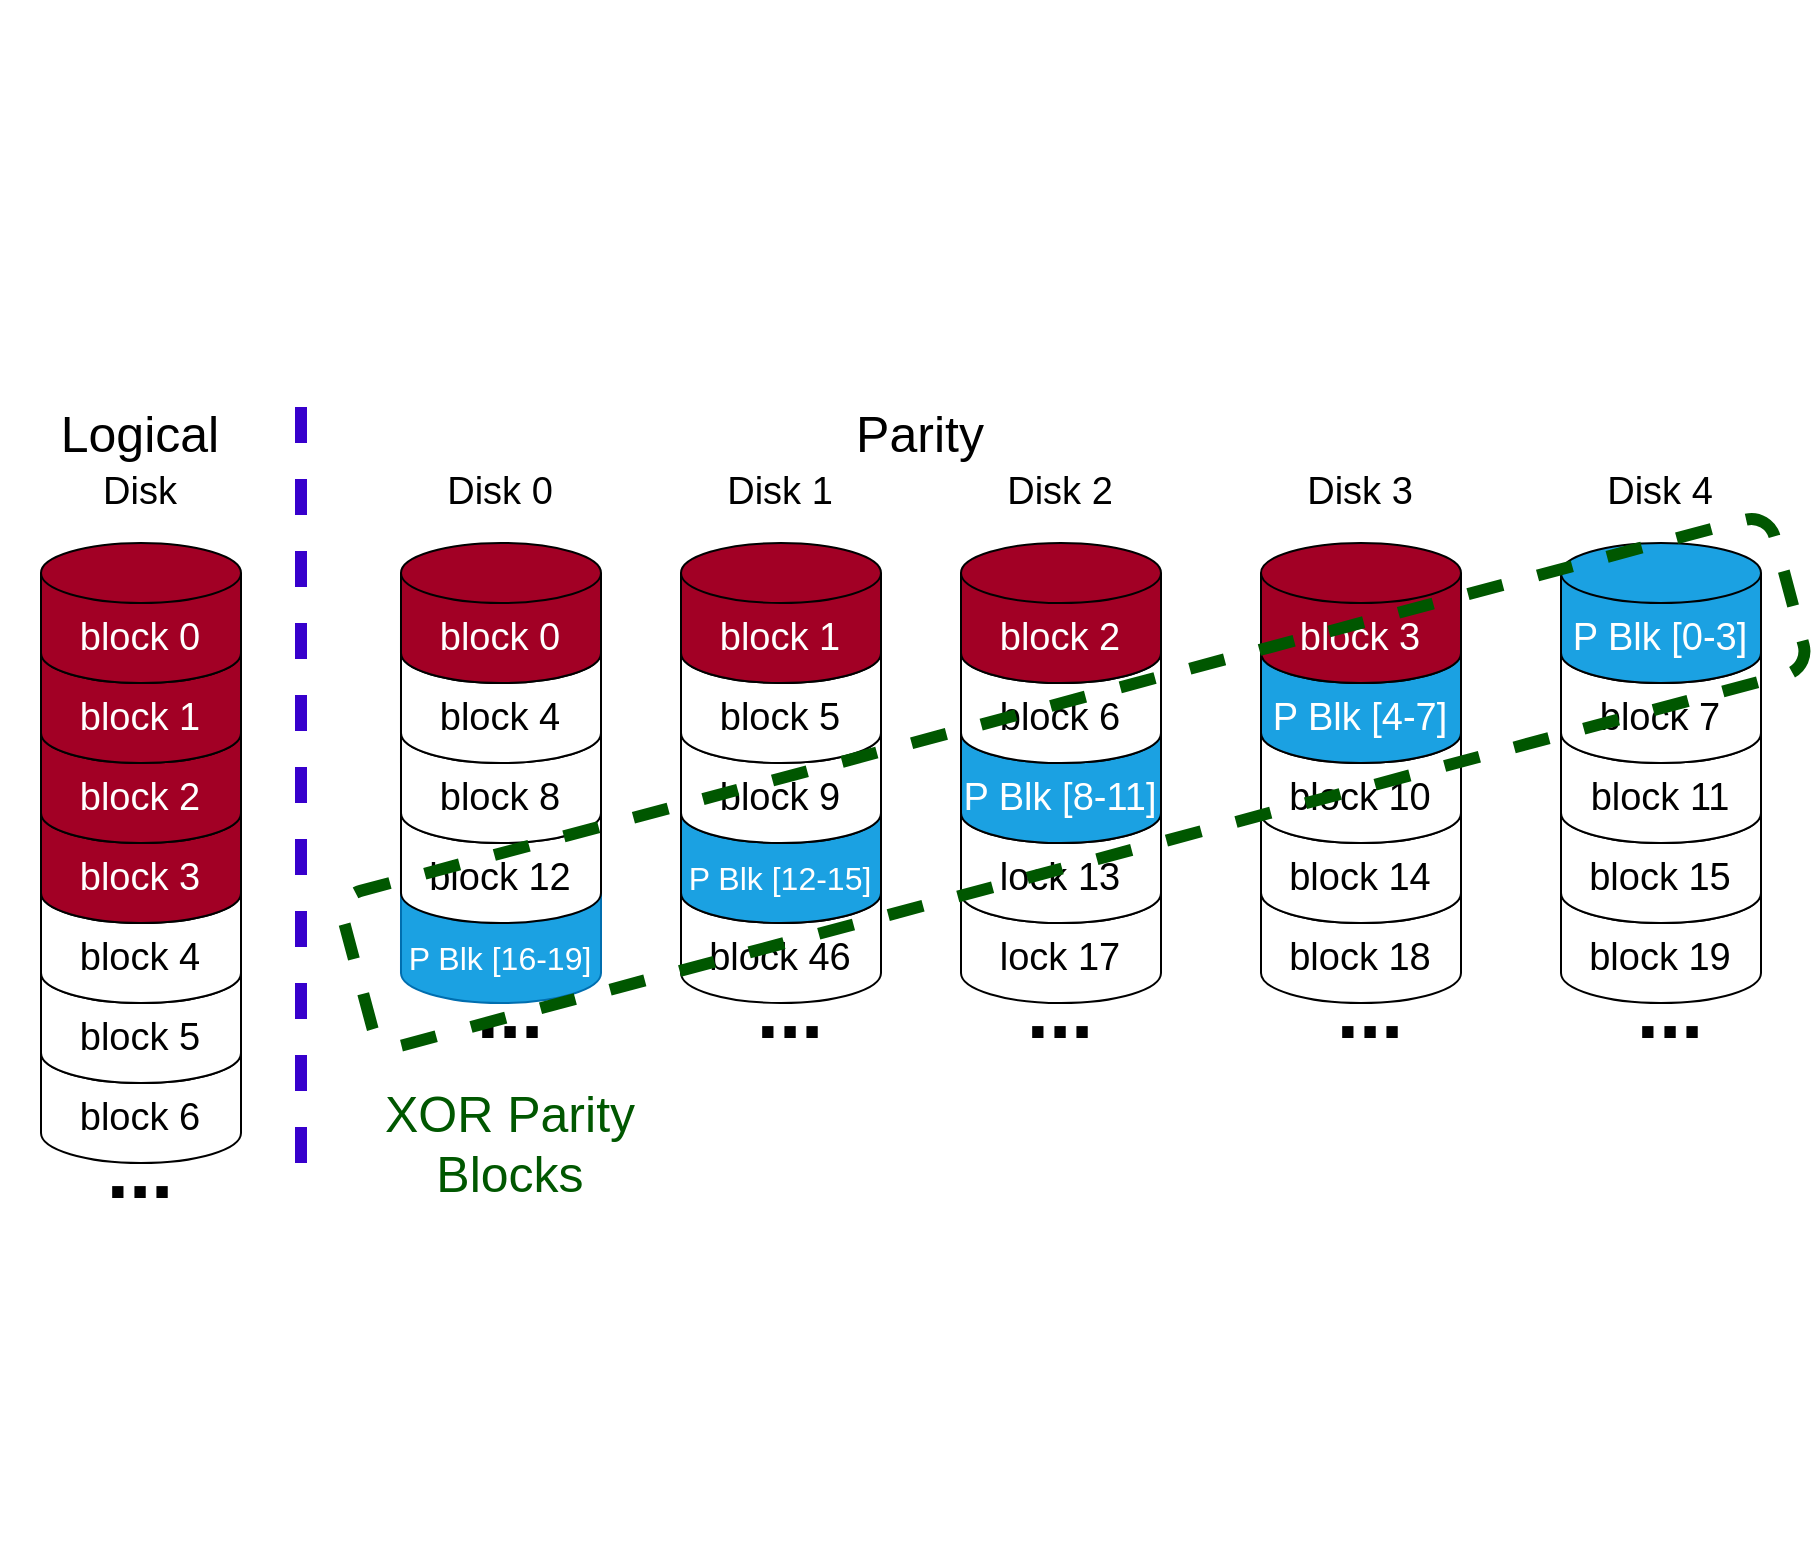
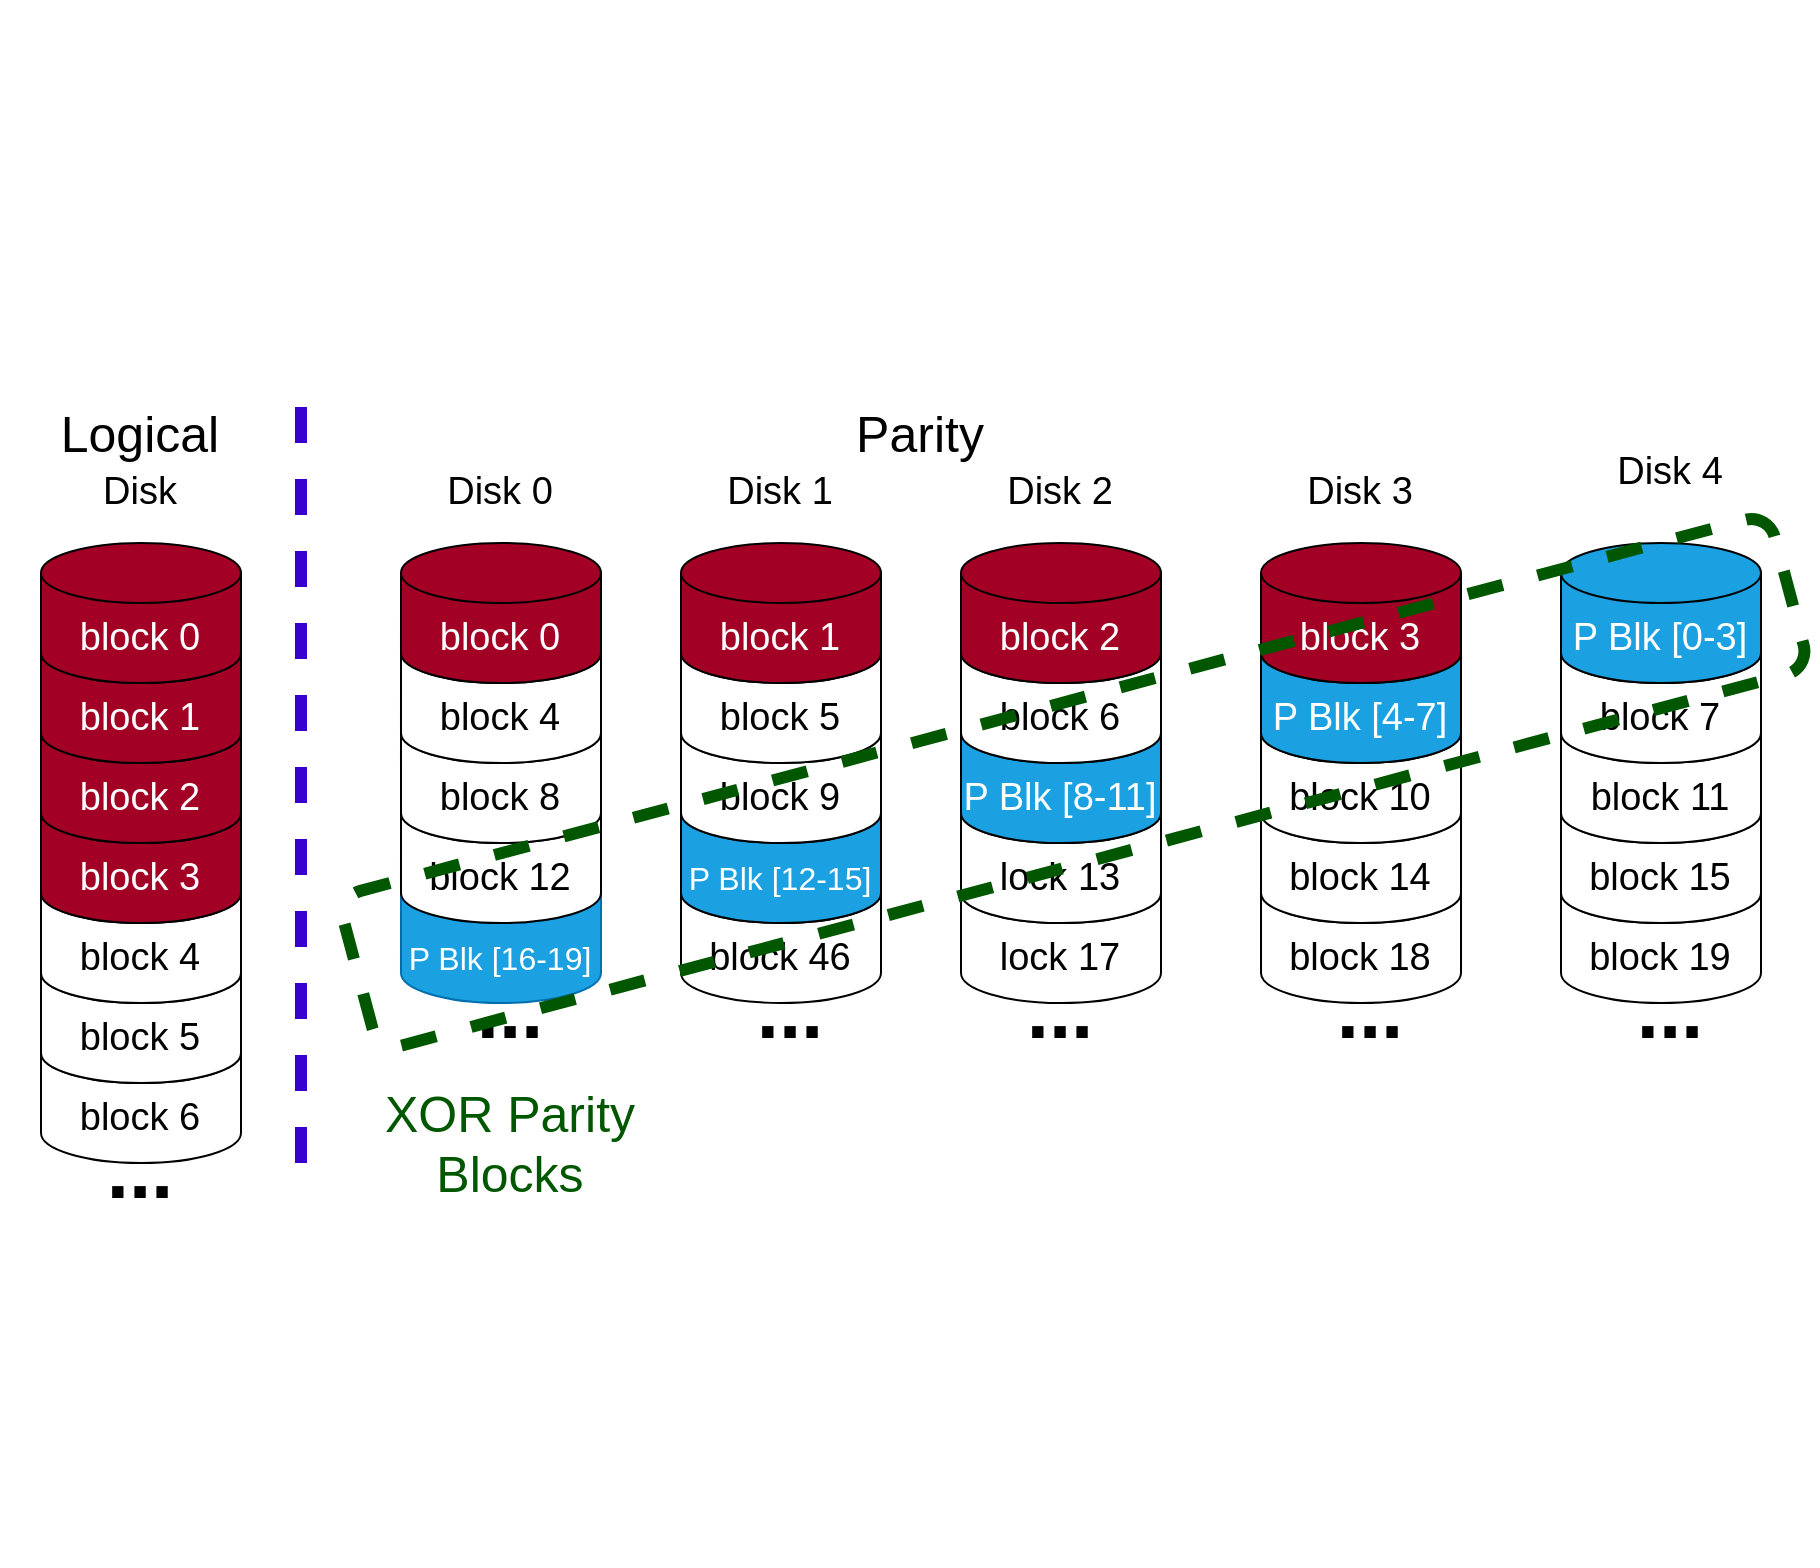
  <mxCell id="0" />
  <mxCell id="1" parent="0" />
  <mxCell id="2" value="P Blk [16-19]" style="shape=cylinder3;whiteSpace=wrap;html=1;boundedLbl=1;backgroundOutline=1;size=15;fontSize=16;strokeColor=#006EAF;fillColor=#1ba1e2;fontColor=#ffffff;" vertex="1" parent="1"><mxGeometry x="200" y="431" width="100" height="70" as="geometry" /></mxCell>
  <mxCell id="3" value="lock 17" style="shape=cylinder3;whiteSpace=wrap;html=1;boundedLbl=1;backgroundOutline=1;size=15;fontSize=19;strokeColor=#000000;" vertex="1" parent="1"><mxGeometry x="480" y="431" width="100" height="70" as="geometry" /></mxCell>
  <mxCell id="4" value="block 46" style="shape=cylinder3;whiteSpace=wrap;html=1;boundedLbl=1;backgroundOutline=1;size=15;fontSize=19;strokeColor=#000000;" vertex="1" parent="1"><mxGeometry x="340" y="431" width="100" height="70" as="geometry" /></mxCell>
  <mxCell id="5" value="block 18" style="shape=cylinder3;whiteSpace=wrap;html=1;boundedLbl=1;backgroundOutline=1;size=15;fontSize=19;strokeColor=#000000;" vertex="1" parent="1"><mxGeometry x="630" y="431" width="100" height="70" as="geometry" /></mxCell>
  <mxCell id="6" value="block 19" style="shape=cylinder3;whiteSpace=wrap;html=1;boundedLbl=1;backgroundOutline=1;size=15;fontSize=19;strokeColor=#000000;" vertex="1" parent="1"><mxGeometry x="780" y="431" width="100" height="70" as="geometry" /></mxCell>
  <mxCell id="7" value="block 12" style="shape=cylinder3;whiteSpace=wrap;html=1;boundedLbl=1;backgroundOutline=1;size=15;fontSize=19;strokeColor=#000000;" vertex="1" parent="1"><mxGeometry x="200" y="391" width="100" height="70" as="geometry" /></mxCell>
  <mxCell id="8" value="lock 13" style="shape=cylinder3;whiteSpace=wrap;html=1;boundedLbl=1;backgroundOutline=1;size=15;fontSize=19;strokeColor=#000000;" vertex="1" parent="1"><mxGeometry x="480" y="391" width="100" height="70" as="geometry" /></mxCell>
  <mxCell id="9" value="P Blk [12-15]" style="shape=cylinder3;whiteSpace=wrap;html=1;boundedLbl=1;backgroundOutline=1;size=15;fontSize=16;fillColor=#1ba1e2;fontColor=#ffffff;strokeColor=#000000;" vertex="1" parent="1"><mxGeometry x="340" y="391" width="100" height="70" as="geometry" /></mxCell>
  <mxCell id="10" value="block 14" style="shape=cylinder3;whiteSpace=wrap;html=1;boundedLbl=1;backgroundOutline=1;size=15;fontSize=19;strokeColor=#000000;" vertex="1" parent="1"><mxGeometry x="630" y="391" width="100" height="70" as="geometry" /></mxCell>
  <mxCell id="11" value="block 15" style="shape=cylinder3;whiteSpace=wrap;html=1;boundedLbl=1;backgroundOutline=1;size=15;fontSize=19;strokeColor=#000000;" vertex="1" parent="1"><mxGeometry x="780" y="391" width="100" height="70" as="geometry" /></mxCell>
  <mxCell id="12" value="block 6" style="shape=cylinder3;whiteSpace=wrap;html=1;boundedLbl=1;backgroundOutline=1;size=15;fontSize=19;strokeColor=#000000;" vertex="1" parent="1"><mxGeometry x="20" y="511" width="100" height="70" as="geometry" /></mxCell>
  <mxCell id="13" value="block 5" style="shape=cylinder3;whiteSpace=wrap;html=1;boundedLbl=1;backgroundOutline=1;size=15;fontSize=19;strokeColor=#000000;" vertex="1" parent="1"><mxGeometry x="20" y="471" width="100" height="70" as="geometry" /></mxCell>
  <mxCell id="14" value="block 4" style="shape=cylinder3;whiteSpace=wrap;html=1;boundedLbl=1;backgroundOutline=1;size=15;fontSize=19;strokeColor=#000000;" vertex="1" parent="1"><mxGeometry x="20" y="431" width="100" height="70" as="geometry" /></mxCell>
  <mxCell id="15" value="block 3" style="shape=cylinder3;whiteSpace=wrap;html=1;boundedLbl=1;backgroundOutline=1;size=15;fontSize=19;fillColor=#a20025;fontColor=#ffffff;strokeColor=#000000;" vertex="1" parent="1"><mxGeometry x="20" y="391" width="100" height="70" as="geometry" /></mxCell>
  <mxCell id="16" value="block 2" style="shape=cylinder3;whiteSpace=wrap;html=1;boundedLbl=1;backgroundOutline=1;size=15;fontSize=19;fillColor=#a20025;fontColor=#ffffff;strokeColor=#000000;" vertex="1" parent="1"><mxGeometry x="20" y="351" width="100" height="70" as="geometry" /></mxCell>
  <mxCell id="17" value="block 1" style="shape=cylinder3;whiteSpace=wrap;html=1;boundedLbl=1;backgroundOutline=1;size=15;fontSize=19;fillColor=#a20025;fontColor=#ffffff;strokeColor=#000000;" vertex="1" parent="1"><mxGeometry x="20" y="311" width="100" height="70" as="geometry" /></mxCell>
  <mxCell id="18" value="block 0" style="shape=cylinder3;whiteSpace=wrap;html=1;boundedLbl=1;backgroundOutline=1;size=15;fontSize=19;fillColor=#a20025;fontColor=#ffffff;strokeColor=#000000;" vertex="1" parent="1"><mxGeometry x="20" y="271" width="100" height="70" as="geometry" /></mxCell>
  <mxCell id="19" value="..." style="text;html=1;strokeColor=none;fillColor=none;align=center;verticalAlign=bottom;whiteSpace=wrap;rounded=0;fontSize=40;fontStyle=1" vertex="1" parent="1"><mxGeometry x="25" y="581" width="90" height="30" as="geometry" /></mxCell>
  <mxCell id="20" value="" style="endArrow=none;dashed=1;html=1;strokeWidth=6;fillColor=#6a00ff;strokeColor=#3700CC;" edge="1" parent="1"><mxGeometry width="50" height="50" relative="1" as="geometry"><mxPoint x="150" y="581" as="sourcePoint" /><mxPoint x="150" y="201" as="targetPoint" /></mxGeometry></mxCell>
  <mxCell id="21" value="Disk" style="text;html=1;strokeColor=none;fillColor=none;align=center;verticalAlign=middle;whiteSpace=wrap;rounded=0;fontSize=19;" vertex="1" parent="1"><mxGeometry x="25" y="221" width="90" height="50" as="geometry" /></mxCell>
  <mxCell id="22" value="Parity" style="text;html=1;strokeColor=none;fillColor=none;align=center;verticalAlign=middle;whiteSpace=wrap;rounded=0;fontSize=25;" vertex="1" parent="1"><mxGeometry x="415" y="191" width="90" height="50" as="geometry" /></mxCell>
  <mxCell id="23" value="Logical" style="text;html=1;strokeColor=none;fillColor=none;align=center;verticalAlign=middle;whiteSpace=wrap;rounded=0;fontSize=25;" vertex="1" parent="1"><mxGeometry x="25" y="191" width="90" height="50" as="geometry" /></mxCell>
  <mxCell id="24" value="block 8" style="shape=cylinder3;whiteSpace=wrap;html=1;boundedLbl=1;backgroundOutline=1;size=15;fontSize=19;strokeColor=#000000;" vertex="1" parent="1"><mxGeometry x="200" y="351" width="100" height="70" as="geometry" /></mxCell>
  <mxCell id="25" value="block 4" style="shape=cylinder3;whiteSpace=wrap;html=1;boundedLbl=1;backgroundOutline=1;size=15;fontSize=19;strokeColor=#000000;" vertex="1" parent="1"><mxGeometry x="200" y="311" width="100" height="70" as="geometry" /></mxCell>
  <mxCell id="26" value="block 0" style="shape=cylinder3;whiteSpace=wrap;html=1;boundedLbl=1;backgroundOutline=1;size=15;fontSize=19;fillColor=#a20025;fontColor=#ffffff;strokeColor=#000000;" vertex="1" parent="1"><mxGeometry x="200" y="271" width="100" height="70" as="geometry" /></mxCell>
  <mxCell id="27" value="P Blk [8-11]" style="shape=cylinder3;whiteSpace=wrap;html=1;boundedLbl=1;backgroundOutline=1;size=15;fontSize=19;fillColor=#1ba1e2;fontColor=#ffffff;strokeColor=#000000;" vertex="1" parent="1"><mxGeometry x="480" y="351" width="100" height="70" as="geometry" /></mxCell>
  <mxCell id="28" value="block 6" style="shape=cylinder3;whiteSpace=wrap;html=1;boundedLbl=1;backgroundOutline=1;size=15;fontSize=19;strokeColor=#000000;" vertex="1" parent="1"><mxGeometry x="480" y="311" width="100" height="70" as="geometry" /></mxCell>
  <mxCell id="29" value="block 2" style="shape=cylinder3;whiteSpace=wrap;html=1;boundedLbl=1;backgroundOutline=1;size=15;fontSize=19;fillColor=#a20025;fontColor=#ffffff;strokeColor=#000000;" vertex="1" parent="1"><mxGeometry x="480" y="271" width="100" height="70" as="geometry" /></mxCell>
  <mxCell id="30" value="block 9" style="shape=cylinder3;whiteSpace=wrap;html=1;boundedLbl=1;backgroundOutline=1;size=15;fontSize=19;strokeColor=#000000;" vertex="1" parent="1"><mxGeometry x="340" y="351" width="100" height="70" as="geometry" /></mxCell>
  <mxCell id="31" value="block 5" style="shape=cylinder3;whiteSpace=wrap;html=1;boundedLbl=1;backgroundOutline=1;size=15;fontSize=19;strokeColor=#000000;" vertex="1" parent="1"><mxGeometry x="340" y="311" width="100" height="70" as="geometry" /></mxCell>
  <mxCell id="32" value="block 1" style="shape=cylinder3;whiteSpace=wrap;html=1;boundedLbl=1;backgroundOutline=1;size=15;fontSize=19;fillColor=#a20025;fontColor=#ffffff;strokeColor=#000000;" vertex="1" parent="1"><mxGeometry x="340" y="271" width="100" height="70" as="geometry" /></mxCell>
  <mxCell id="33" value="block 10" style="shape=cylinder3;whiteSpace=wrap;html=1;boundedLbl=1;backgroundOutline=1;size=15;fontSize=19;strokeColor=#000000;" vertex="1" parent="1"><mxGeometry x="630" y="351" width="100" height="70" as="geometry" /></mxCell>
  <mxCell id="34" value="P Blk [4-7]" style="shape=cylinder3;whiteSpace=wrap;html=1;boundedLbl=1;backgroundOutline=1;size=15;fontSize=19;fillColor=#1ba1e2;fontColor=#ffffff;strokeColor=#000000;" vertex="1" parent="1"><mxGeometry x="630" y="311" width="100" height="70" as="geometry" /></mxCell>
  <mxCell id="35" value="block 3" style="shape=cylinder3;whiteSpace=wrap;html=1;boundedLbl=1;backgroundOutline=1;size=15;fontSize=19;fillColor=#a20025;fontColor=#ffffff;strokeColor=#000000;" vertex="1" parent="1"><mxGeometry x="630" y="271" width="100" height="70" as="geometry" /></mxCell>
  <mxCell id="36" value="Disk 2" style="text;html=1;strokeColor=none;fillColor=none;align=center;verticalAlign=middle;whiteSpace=wrap;rounded=0;fontSize=19;" vertex="1" parent="1"><mxGeometry x="485" y="221" width="90" height="50" as="geometry" /></mxCell>
  <mxCell id="37" value="Disk 3" style="text;html=1;strokeColor=none;fillColor=none;align=center;verticalAlign=middle;whiteSpace=wrap;rounded=0;fontSize=19;" vertex="1" parent="1"><mxGeometry x="635" y="221" width="90" height="50" as="geometry" /></mxCell>
  <mxCell id="38" value="..." style="text;html=1;strokeColor=none;fillColor=none;align=center;verticalAlign=bottom;whiteSpace=wrap;rounded=0;fontSize=40;fontStyle=1" vertex="1" parent="1"><mxGeometry x="640" y="501" width="90" height="30" as="geometry" /></mxCell>
  <mxCell id="39" value="Disk 0" style="text;html=1;strokeColor=none;fillColor=none;align=center;verticalAlign=middle;whiteSpace=wrap;rounded=0;fontSize=19;" vertex="1" parent="1"><mxGeometry x="205" y="221" width="90" height="50" as="geometry" /></mxCell>
  <mxCell id="40" value="Disk 1" style="text;html=1;strokeColor=none;fillColor=none;align=center;verticalAlign=middle;whiteSpace=wrap;rounded=0;fontSize=19;" vertex="1" parent="1"><mxGeometry x="345" y="221" width="90" height="50" as="geometry" /></mxCell>
  <mxCell id="41" value="XOR Parity Blocks" style="text;html=1;strokeColor=none;fillColor=none;align=center;verticalAlign=middle;whiteSpace=wrap;rounded=0;dashed=1;fontSize=25;fontColor=#005700;" vertex="1" parent="1"><mxGeometry x="180" y="561" width="150" height="20" as="geometry" /></mxCell>
  <mxCell id="42" value="block 11" style="shape=cylinder3;whiteSpace=wrap;html=1;boundedLbl=1;backgroundOutline=1;size=15;fontSize=19;strokeColor=#000000;" vertex="1" parent="1"><mxGeometry x="780" y="351" width="100" height="70" as="geometry" /></mxCell>
  <mxCell id="43" value="block 7" style="shape=cylinder3;whiteSpace=wrap;html=1;boundedLbl=1;backgroundOutline=1;size=15;fontSize=19;strokeColor=#000000;" vertex="1" parent="1"><mxGeometry x="780" y="311" width="100" height="70" as="geometry" /></mxCell>
  <mxCell id="44" value="P Blk [0-3]" style="shape=cylinder3;whiteSpace=wrap;html=1;boundedLbl=1;backgroundOutline=1;size=15;fontSize=19;fillColor=#1ba1e2;fontColor=#ffffff;strokeColor=#000000;" vertex="1" parent="1"><mxGeometry x="780" y="271" width="100" height="70" as="geometry" /></mxCell>
- <mxCell id="45" value="Disk 4" style="text;html=1;strokeColor=none;fillColor=none;align=center;verticalAlign=middle;whiteSpace=wrap;rounded=0;fontSize=19;" vertex="1" parent="1"><mxGeometry x="785" y="221" width="90" height="50" as="geometry" /></mxCell>
+ <mxCell id="45" value="Disk 4" style="text;html=1;strokeColor=none;fillColor=none;align=center;verticalAlign=middle;whiteSpace=wrap;rounded=0;fontSize=19;" vertex="1" parent="1"><mxGeometry x="790" y="211" width="90" height="50" as="geometry" /></mxCell>
  <mxCell id="46" value="..." style="text;html=1;strokeColor=none;fillColor=none;align=center;verticalAlign=bottom;whiteSpace=wrap;rounded=0;fontSize=40;fontStyle=1" vertex="1" parent="1"><mxGeometry x="790" y="501" width="90" height="30" as="geometry" /></mxCell>
  <mxCell id="47" value="..." style="text;html=1;fillColor=none;align=center;verticalAlign=bottom;whiteSpace=wrap;rounded=0;fontSize=40;fontStyle=1;" vertex="1" parent="1"><mxGeometry x="210" y="501" width="90" height="30" as="geometry" /></mxCell>
  <mxCell id="48" value="..." style="text;html=1;strokeColor=none;fillColor=none;align=center;verticalAlign=bottom;whiteSpace=wrap;rounded=0;fontSize=40;fontStyle=1" vertex="1" parent="1"><mxGeometry x="350" y="501" width="90" height="30" as="geometry" /></mxCell>
  <mxCell id="49" value="..." style="text;html=1;strokeColor=none;fillColor=none;align=center;verticalAlign=bottom;whiteSpace=wrap;rounded=0;fontSize=40;fontStyle=1" vertex="1" parent="1"><mxGeometry x="485" y="501" width="90" height="30" as="geometry" /></mxCell>
  <mxCell id="50" value="" style="rounded=1;whiteSpace=wrap;html=1;fontSize=19;dashed=1;fontColor=#ffffff;fillColor=none;strokeWidth=6;strokeColor=#005700;rotation=-105;" vertex="1" parent="1"><mxGeometry x="496.29" y="20.44" width="80" height="740.78" as="geometry" /></mxCell>
